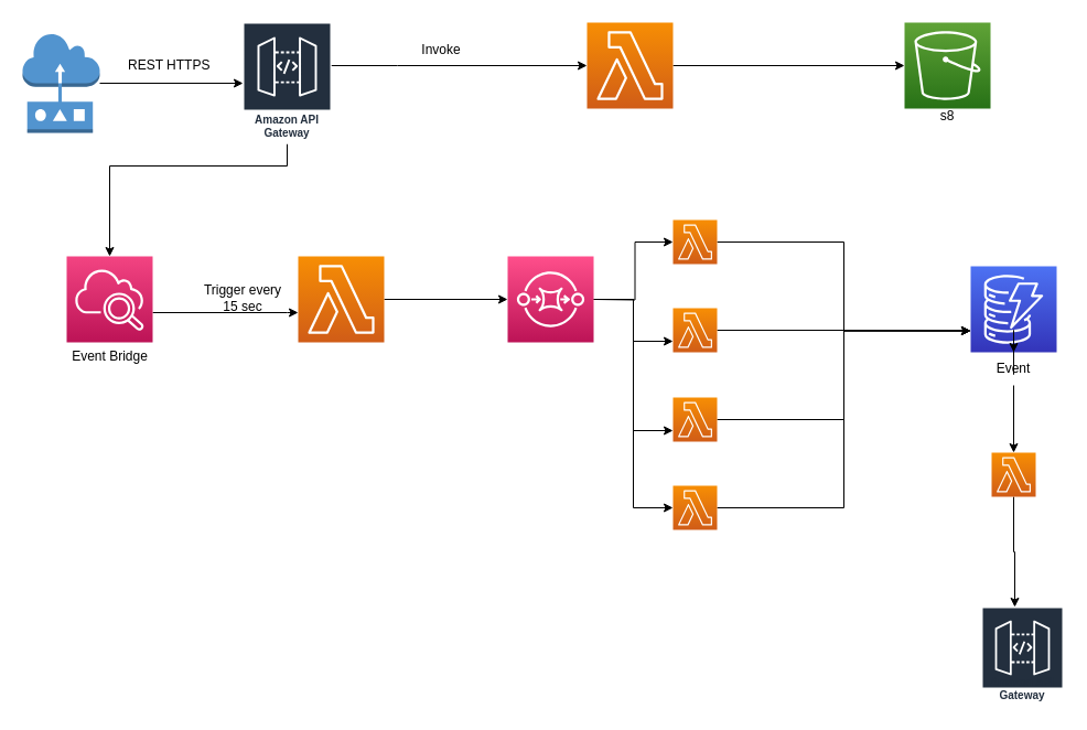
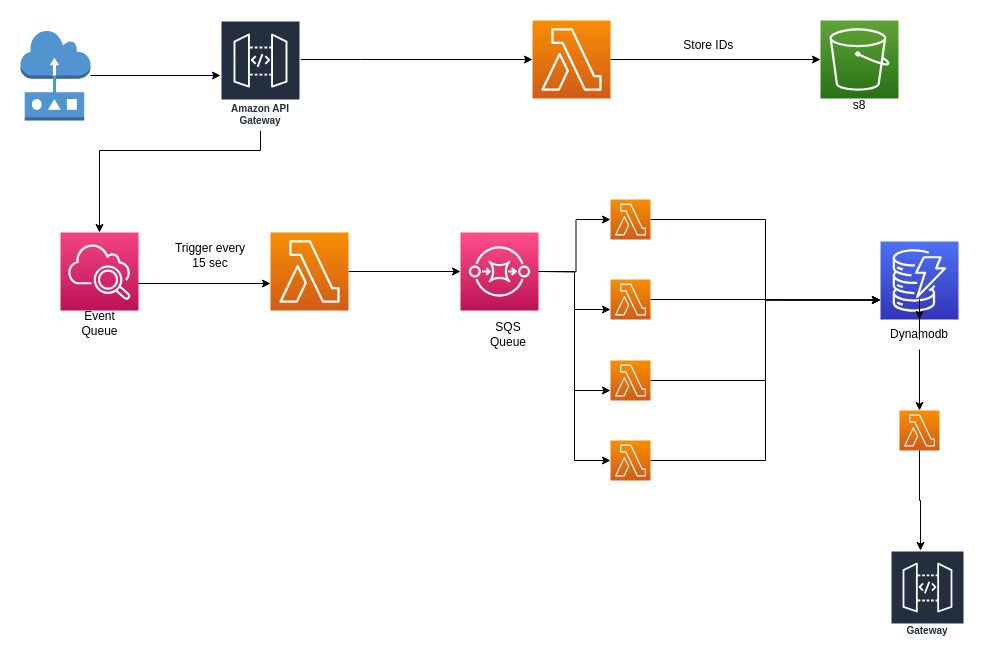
  <mxCell id="0" />
  <mxCell id="1" parent="0" />
  <mxCell id="2" style="edgeStyle=orthogonalEdgeStyle;rounded=0;orthogonalLoop=1;jettySize=auto;html=1;" parent="1" source="3" target="12" edge="1"><mxGeometry relative="1" as="geometry" /></mxCell>
  <mxCell id="3" value="" style="outlineConnect=0;dashed=0;verticalLabelPosition=bottom;verticalAlign=top;align=center;html=1;shape=mxgraph.aws3.sensor;fillColor=#5294CF;gradientColor=none;" parent="1" vertex="1"><mxGeometry x="20" y="30" width="70" height="90" as="geometry" /></mxCell>
  <mxCell id="4" value="Amazon API Gateway" style="sketch=0;outlineConnect=0;fontColor=#232F3E;gradientColor=none;strokeColor=#ffffff;fillColor=#232F3E;dashed=0;verticalLabelPosition=middle;verticalAlign=bottom;align=center;html=1;whiteSpace=wrap;fontSize=10;fontStyle=1;spacing=3;shape=mxgraph.aws4.productIcon;prIcon=mxgraph.aws4.api_gateway;" parent="1" vertex="1"><mxGeometry x="890" y="550" width="74" height="90" as="geometry" /></mxCell>
  <mxCell id="5" style="edgeStyle=orthogonalEdgeStyle;rounded=0;orthogonalLoop=1;jettySize=auto;html=1;entryX=0.5;entryY=0;entryDx=0;entryDy=0;entryPerimeter=0;" edge="1" parent="1" source="40" target="38"><mxGeometry relative="1" as="geometry" /></mxCell>
  <mxCell id="6" value="" style="sketch=0;points=[[0,0,0],[0.25,0,0],[0.5,0,0],[0.75,0,0],[1,0,0],[0,1,0],[0.25,1,0],[0.5,1,0],[0.75,1,0],[1,1,0],[0,0.25,0],[0,0.5,0],[0,0.75,0],[1,0.25,0],[1,0.5,0],[1,0.75,0]];outlineConnect=0;fontColor=#232F3E;gradientColor=#4D72F3;gradientDirection=north;fillColor=#3334B9;strokeColor=#ffffff;dashed=0;verticalLabelPosition=bottom;verticalAlign=top;align=center;html=1;fontSize=12;fontStyle=0;aspect=fixed;shape=mxgraph.aws4.resourceIcon;resIcon=mxgraph.aws4.dynamodb;" parent="1" vertex="1"><mxGeometry x="880" y="241" width="78" height="78" as="geometry" /></mxCell>
- <mxCell id="7" value="REST HTTPS" style="text;strokeColor=none;fillColor=none;align=left;verticalAlign=middle;spacingLeft=4;spacingRight=4;overflow=hidden;points=[[0,0.5],[1,0.5]];portConstraint=eastwest;rotatable=0;whiteSpace=wrap;html=1;" parent="1" vertex="1"><mxGeometry x="110" y="44" width="100" height="30" as="geometry" /></mxCell>
  <mxCell id="8" style="edgeStyle=orthogonalEdgeStyle;rounded=0;orthogonalLoop=1;jettySize=auto;html=1;entryX=0;entryY=0.5;entryDx=0;entryDy=0;entryPerimeter=0;" edge="1" parent="1" source="9" target="18"><mxGeometry relative="1" as="geometry" /></mxCell>
  <mxCell id="9" value="" style="sketch=0;points=[[0,0,0],[0.25,0,0],[0.5,0,0],[0.75,0,0],[1,0,0],[0,1,0],[0.25,1,0],[0.5,1,0],[0.75,1,0],[1,1,0],[0,0.25,0],[0,0.5,0],[0,0.75,0],[1,0.25,0],[1,0.5,0],[1,0.75,0]];outlineConnect=0;fontColor=#232F3E;gradientColor=#F78E04;gradientDirection=north;fillColor=#D05C17;strokeColor=#ffffff;dashed=0;verticalLabelPosition=bottom;verticalAlign=top;align=center;html=1;fontSize=12;fontStyle=0;aspect=fixed;shape=mxgraph.aws4.resourceIcon;resIcon=mxgraph.aws4.lambda;" parent="1" vertex="1"><mxGeometry x="532" y="20" width="78" height="78" as="geometry" /></mxCell>
  <mxCell id="10" style="edgeStyle=orthogonalEdgeStyle;rounded=0;orthogonalLoop=1;jettySize=auto;html=1;" edge="1" parent="1" source="12" target="9"><mxGeometry relative="1" as="geometry"><Array as="points"><mxPoint x="360" y="59" /><mxPoint x="360" y="59" /></Array></mxGeometry></mxCell>
  <mxCell id="11" style="edgeStyle=orthogonalEdgeStyle;rounded=0;orthogonalLoop=1;jettySize=auto;html=1;" edge="1" parent="1" source="12" target="15"><mxGeometry relative="1" as="geometry"><Array as="points"><mxPoint x="260" y="150" /><mxPoint x="99" y="150" /></Array></mxGeometry></mxCell>
  <mxCell id="12" value="Amazon API Gateway" style="sketch=0;outlineConnect=0;fontColor=#232F3E;gradientColor=none;strokeColor=#ffffff;fillColor=#232F3E;dashed=0;verticalLabelPosition=middle;verticalAlign=bottom;align=center;html=1;whiteSpace=wrap;fontSize=10;fontStyle=1;spacing=3;shape=mxgraph.aws4.productIcon;prIcon=mxgraph.aws4.api_gateway;" parent="1" vertex="1"><mxGeometry x="220" y="20" width="80" height="110" as="geometry" /></mxCell>
- <mxCell id="13" value="Invoke" style="text;html=1;strokeColor=none;fillColor=none;align=center;verticalAlign=middle;whiteSpace=wrap;rounded=0;" parent="1" vertex="1"><mxGeometry x="370" y="30" width="60" height="30" as="geometry" /></mxCell>
  <mxCell id="14" style="edgeStyle=orthogonalEdgeStyle;rounded=0;orthogonalLoop=1;jettySize=auto;html=1;" edge="1" parent="1" source="15" target="20"><mxGeometry relative="1" as="geometry"><Array as="points"><mxPoint x="260" y="283" /><mxPoint x="260" y="283" /></Array></mxGeometry></mxCell>
  <mxCell id="15" value="" style="sketch=0;points=[[0,0,0],[0.25,0,0],[0.5,0,0],[0.75,0,0],[1,0,0],[0,1,0],[0.25,1,0],[0.5,1,0],[0.75,1,0],[1,1,0],[0,0.25,0],[0,0.5,0],[0,0.75,0],[1,0.25,0],[1,0.5,0],[1,0.75,0]];points=[[0,0,0],[0.25,0,0],[0.5,0,0],[0.75,0,0],[1,0,0],[0,1,0],[0.25,1,0],[0.5,1,0],[0.75,1,0],[1,1,0],[0,0.25,0],[0,0.5,0],[0,0.75,0],[1,0.25,0],[1,0.5,0],[1,0.75,0]];outlineConnect=0;fontColor=#232F3E;gradientColor=#F34482;gradientDirection=north;fillColor=#BC1356;strokeColor=#ffffff;dashed=0;verticalLabelPosition=bottom;verticalAlign=top;align=center;html=1;fontSize=12;fontStyle=0;aspect=fixed;shape=mxgraph.aws4.resourceIcon;resIcon=mxgraph.aws4.cloudwatch_2;" parent="1" vertex="1"><mxGeometry x="60" y="232" width="78" height="78" as="geometry" /></mxCell>
- <mxCell id="16" value="Event Bridge" style="text;html=1;strokeColor=none;fillColor=none;align=center;verticalAlign=middle;whiteSpace=wrap;rounded=0;" parent="1" vertex="1"><mxGeometry x="63.5" y="319" width="71" height="8" as="geometry" /></mxCell>
- <mxCell id="17" value="Trigger every 15 sec" style="text;html=1;strokeColor=none;fillColor=none;align=center;verticalAlign=middle;whiteSpace=wrap;rounded=0;" parent="1" vertex="1"><mxGeometry x="180" y="255" width="80" height="30" as="geometry" /></mxCell>
+ <mxCell id="16" value="Event Queue" style="text;html=1;strokeColor=none;fillColor=none;align=center;verticalAlign=middle;whiteSpace=wrap;rounded=0;" parent="1" vertex="1"><mxGeometry x="63.5" y="319" width="71" height="8" as="geometry" /></mxCell>
+ <mxCell id="17" value="Trigger every 15 sec" style="text;html=1;strokeColor=none;fillColor=none;align=center;verticalAlign=middle;whiteSpace=wrap;rounded=0;" parent="1" vertex="1"><mxGeometry x="170" y="240" width="80" height="30" as="geometry" /></mxCell>
  <mxCell id="18" value="" style="sketch=0;points=[[0,0,0],[0.25,0,0],[0.5,0,0],[0.75,0,0],[1,0,0],[0,1,0],[0.25,1,0],[0.5,1,0],[0.75,1,0],[1,1,0],[0,0.25,0],[0,0.5,0],[0,0.75,0],[1,0.25,0],[1,0.5,0],[1,0.75,0]];outlineConnect=0;fontColor=#232F3E;gradientColor=#60A337;gradientDirection=north;fillColor=#277116;strokeColor=#ffffff;dashed=0;verticalLabelPosition=bottom;verticalAlign=top;align=center;html=1;fontSize=12;fontStyle=0;aspect=fixed;shape=mxgraph.aws4.resourceIcon;resIcon=mxgraph.aws4.s3;" parent="1" vertex="1"><mxGeometry x="820" y="20" width="78" height="78" as="geometry" /></mxCell>
  <mxCell id="19" style="edgeStyle=orthogonalEdgeStyle;rounded=0;orthogonalLoop=1;jettySize=auto;html=1;" edge="1" parent="1" source="20" target="25"><mxGeometry relative="1" as="geometry" /></mxCell>
  <mxCell id="20" value="" style="sketch=0;points=[[0,0,0],[0.25,0,0],[0.5,0,0],[0.75,0,0],[1,0,0],[0,1,0],[0.25,1,0],[0.5,1,0],[0.75,1,0],[1,1,0],[0,0.25,0],[0,0.5,0],[0,0.75,0],[1,0.25,0],[1,0.5,0],[1,0.75,0]];outlineConnect=0;fontColor=#232F3E;gradientColor=#F78E04;gradientDirection=north;fillColor=#D05C17;strokeColor=#ffffff;dashed=0;verticalLabelPosition=bottom;verticalAlign=top;align=center;html=1;fontSize=12;fontStyle=0;aspect=fixed;shape=mxgraph.aws4.resourceIcon;resIcon=mxgraph.aws4.lambda;" vertex="1" parent="1"><mxGeometry x="270" y="232" width="78" height="78" as="geometry" /></mxCell>
  <mxCell id="21" style="edgeStyle=orthogonalEdgeStyle;rounded=0;orthogonalLoop=1;jettySize=auto;html=1;entryX=0;entryY=0.5;entryDx=0;entryDy=0;entryPerimeter=0;" edge="1" parent="1" target="30"><mxGeometry relative="1" as="geometry"><mxPoint x="540" y="271" as="sourcePoint" /></mxGeometry></mxCell>
  <mxCell id="22" style="edgeStyle=orthogonalEdgeStyle;rounded=0;orthogonalLoop=1;jettySize=auto;html=1;entryX=0;entryY=0.75;entryDx=0;entryDy=0;entryPerimeter=0;" edge="1" parent="1" source="25" target="28"><mxGeometry relative="1" as="geometry" /></mxCell>
  <mxCell id="23" style="edgeStyle=orthogonalEdgeStyle;rounded=0;orthogonalLoop=1;jettySize=auto;html=1;entryX=0;entryY=0.75;entryDx=0;entryDy=0;entryPerimeter=0;" edge="1" parent="1" source="25" target="32"><mxGeometry relative="1" as="geometry" /></mxCell>
  <mxCell id="24" style="edgeStyle=orthogonalEdgeStyle;rounded=0;orthogonalLoop=1;jettySize=auto;html=1;entryX=0;entryY=0.5;entryDx=0;entryDy=0;entryPerimeter=0;" edge="1" parent="1" source="25" target="34"><mxGeometry relative="1" as="geometry" /></mxCell>
  <mxCell id="25" value="" style="sketch=0;points=[[0,0,0],[0.25,0,0],[0.5,0,0],[0.75,0,0],[1,0,0],[0,1,0],[0.25,1,0],[0.5,1,0],[0.75,1,0],[1,1,0],[0,0.25,0],[0,0.5,0],[0,0.75,0],[1,0.25,0],[1,0.5,0],[1,0.75,0]];outlineConnect=0;fontColor=#232F3E;gradientColor=#FF4F8B;gradientDirection=north;fillColor=#BC1356;strokeColor=#ffffff;dashed=0;verticalLabelPosition=bottom;verticalAlign=top;align=center;html=1;fontSize=12;fontStyle=0;aspect=fixed;shape=mxgraph.aws4.resourceIcon;resIcon=mxgraph.aws4.sqs;" vertex="1" parent="1"><mxGeometry x="460" y="232" width="78" height="78" as="geometry" /></mxCell>
+ <mxCell id="26" value="SQS Queue" style="text;html=1;strokeColor=none;fillColor=none;align=center;verticalAlign=middle;whiteSpace=wrap;rounded=0;" vertex="1" parent="1"><mxGeometry x="478" y="319" width="60" height="30" as="geometry" /></mxCell>
  <mxCell id="27" style="edgeStyle=orthogonalEdgeStyle;rounded=0;orthogonalLoop=1;jettySize=auto;html=1;entryX=0;entryY=0.75;entryDx=0;entryDy=0;entryPerimeter=0;" edge="1" parent="1" source="28" target="6"><mxGeometry relative="1" as="geometry"><mxPoint x="910" y="252" as="targetPoint" /></mxGeometry></mxCell>
  <mxCell id="28" value="" style="sketch=0;points=[[0,0,0],[0.25,0,0],[0.5,0,0],[0.75,0,0],[1,0,0],[0,1,0],[0.25,1,0],[0.5,1,0],[0.75,1,0],[1,1,0],[0,0.25,0],[0,0.5,0],[0,0.75,0],[1,0.25,0],[1,0.5,0],[1,0.75,0]];outlineConnect=0;fontColor=#232F3E;gradientColor=#F78E04;gradientDirection=north;fillColor=#D05C17;strokeColor=#ffffff;dashed=0;verticalLabelPosition=bottom;verticalAlign=top;align=center;html=1;fontSize=12;fontStyle=0;aspect=fixed;shape=mxgraph.aws4.resourceIcon;resIcon=mxgraph.aws4.lambda;" vertex="1" parent="1"><mxGeometry x="610" y="279" width="40" height="40" as="geometry" /></mxCell>
  <mxCell id="29" style="edgeStyle=orthogonalEdgeStyle;rounded=0;orthogonalLoop=1;jettySize=auto;html=1;entryX=0;entryY=0.75;entryDx=0;entryDy=0;entryPerimeter=0;" edge="1" parent="1" source="30" target="6"><mxGeometry relative="1" as="geometry" /></mxCell>
  <mxCell id="30" value="" style="sketch=0;points=[[0,0,0],[0.25,0,0],[0.5,0,0],[0.75,0,0],[1,0,0],[0,1,0],[0.25,1,0],[0.5,1,0],[0.75,1,0],[1,1,0],[0,0.25,0],[0,0.5,0],[0,0.75,0],[1,0.25,0],[1,0.5,0],[1,0.75,0]];outlineConnect=0;fontColor=#232F3E;gradientColor=#F78E04;gradientDirection=north;fillColor=#D05C17;strokeColor=#ffffff;dashed=0;verticalLabelPosition=bottom;verticalAlign=top;align=center;html=1;fontSize=12;fontStyle=0;aspect=fixed;shape=mxgraph.aws4.resourceIcon;resIcon=mxgraph.aws4.lambda;" vertex="1" parent="1"><mxGeometry x="610" y="199" width="40" height="40" as="geometry" /></mxCell>
  <mxCell id="31" style="edgeStyle=orthogonalEdgeStyle;rounded=0;orthogonalLoop=1;jettySize=auto;html=1;entryX=0;entryY=0.75;entryDx=0;entryDy=0;entryPerimeter=0;" edge="1" parent="1" source="32" target="6"><mxGeometry relative="1" as="geometry" /></mxCell>
  <mxCell id="32" value="" style="sketch=0;points=[[0,0,0],[0.25,0,0],[0.5,0,0],[0.75,0,0],[1,0,0],[0,1,0],[0.25,1,0],[0.5,1,0],[0.75,1,0],[1,1,0],[0,0.25,0],[0,0.5,0],[0,0.75,0],[1,0.25,0],[1,0.5,0],[1,0.75,0]];outlineConnect=0;fontColor=#232F3E;gradientColor=#F78E04;gradientDirection=north;fillColor=#D05C17;strokeColor=#ffffff;dashed=0;verticalLabelPosition=bottom;verticalAlign=top;align=center;html=1;fontSize=12;fontStyle=0;aspect=fixed;shape=mxgraph.aws4.resourceIcon;resIcon=mxgraph.aws4.lambda;" vertex="1" parent="1"><mxGeometry x="610" y="360" width="40" height="40" as="geometry" /></mxCell>
  <mxCell id="33" style="edgeStyle=orthogonalEdgeStyle;rounded=0;orthogonalLoop=1;jettySize=auto;html=1;entryX=0;entryY=0.75;entryDx=0;entryDy=0;entryPerimeter=0;" edge="1" parent="1" source="34" target="6"><mxGeometry relative="1" as="geometry" /></mxCell>
  <mxCell id="34" value="" style="sketch=0;points=[[0,0,0],[0.25,0,0],[0.5,0,0],[0.75,0,0],[1,0,0],[0,1,0],[0.25,1,0],[0.5,1,0],[0.75,1,0],[1,1,0],[0,0.25,0],[0,0.5,0],[0,0.75,0],[1,0.25,0],[1,0.5,0],[1,0.75,0]];outlineConnect=0;fontColor=#232F3E;gradientColor=#F78E04;gradientDirection=north;fillColor=#D05C17;strokeColor=#ffffff;dashed=0;verticalLabelPosition=bottom;verticalAlign=top;align=center;html=1;fontSize=12;fontStyle=0;aspect=fixed;shape=mxgraph.aws4.resourceIcon;resIcon=mxgraph.aws4.lambda;" vertex="1" parent="1"><mxGeometry x="610" y="440" width="40" height="40" as="geometry" /></mxCell>
  <mxCell id="35" value="s8" style="text;html=1;strokeColor=none;fillColor=none;align=center;verticalAlign=middle;whiteSpace=wrap;rounded=0;" vertex="1" parent="1"><mxGeometry x="829" y="90" width="60" height="30" as="geometry" /></mxCell>
+ <mxCell id="36" value="Store IDs&amp;nbsp;" style="text;html=1;strokeColor=none;fillColor=none;align=center;verticalAlign=middle;whiteSpace=wrap;rounded=0;" vertex="1" parent="1"><mxGeometry x="680" y="30" width="60" height="30" as="geometry" /></mxCell>
  <mxCell id="37" value="" style="edgeStyle=orthogonalEdgeStyle;rounded=0;orthogonalLoop=1;jettySize=auto;html=1;" edge="1" parent="1" source="38" target="4"><mxGeometry relative="1" as="geometry"><Array as="points"><mxPoint x="919" y="500" /><mxPoint x="920" y="500" /></Array></mxGeometry></mxCell>
  <mxCell id="38" value="" style="sketch=0;points=[[0,0,0],[0.25,0,0],[0.5,0,0],[0.75,0,0],[1,0,0],[0,1,0],[0.25,1,0],[0.5,1,0],[0.75,1,0],[1,1,0],[0,0.25,0],[0,0.5,0],[0,0.75,0],[1,0.25,0],[1,0.5,0],[1,0.75,0]];outlineConnect=0;fontColor=#232F3E;gradientColor=#F78E04;gradientDirection=north;fillColor=#D05C17;strokeColor=#ffffff;dashed=0;verticalLabelPosition=bottom;verticalAlign=top;align=center;html=1;fontSize=12;fontStyle=0;aspect=fixed;shape=mxgraph.aws4.resourceIcon;resIcon=mxgraph.aws4.lambda;" vertex="1" parent="1"><mxGeometry x="899" y="410" width="40" height="40" as="geometry" /></mxCell>
  <mxCell id="39" value="" style="edgeStyle=orthogonalEdgeStyle;rounded=0;orthogonalLoop=1;jettySize=auto;html=1;entryX=0.5;entryY=0;entryDx=0;entryDy=0;entryPerimeter=0;" edge="1" parent="1" source="6" target="40"><mxGeometry relative="1" as="geometry"><mxPoint x="919" y="319" as="sourcePoint" /><mxPoint x="919" y="410" as="targetPoint" /></mxGeometry></mxCell>
- <mxCell id="40" value="Event" style="text;html=1;strokeColor=none;fillColor=none;align=center;verticalAlign=middle;whiteSpace=wrap;rounded=0;" parent="1" vertex="1"><mxGeometry x="889" y="319" width="60" height="30" as="geometry" /></mxCell>
+ <mxCell id="40" value="Dynamodb" style="text;html=1;strokeColor=none;fillColor=none;align=center;verticalAlign=middle;whiteSpace=wrap;rounded=0;" parent="1" vertex="1"><mxGeometry x="889" y="319" width="60" height="30" as="geometry" /></mxCell>
